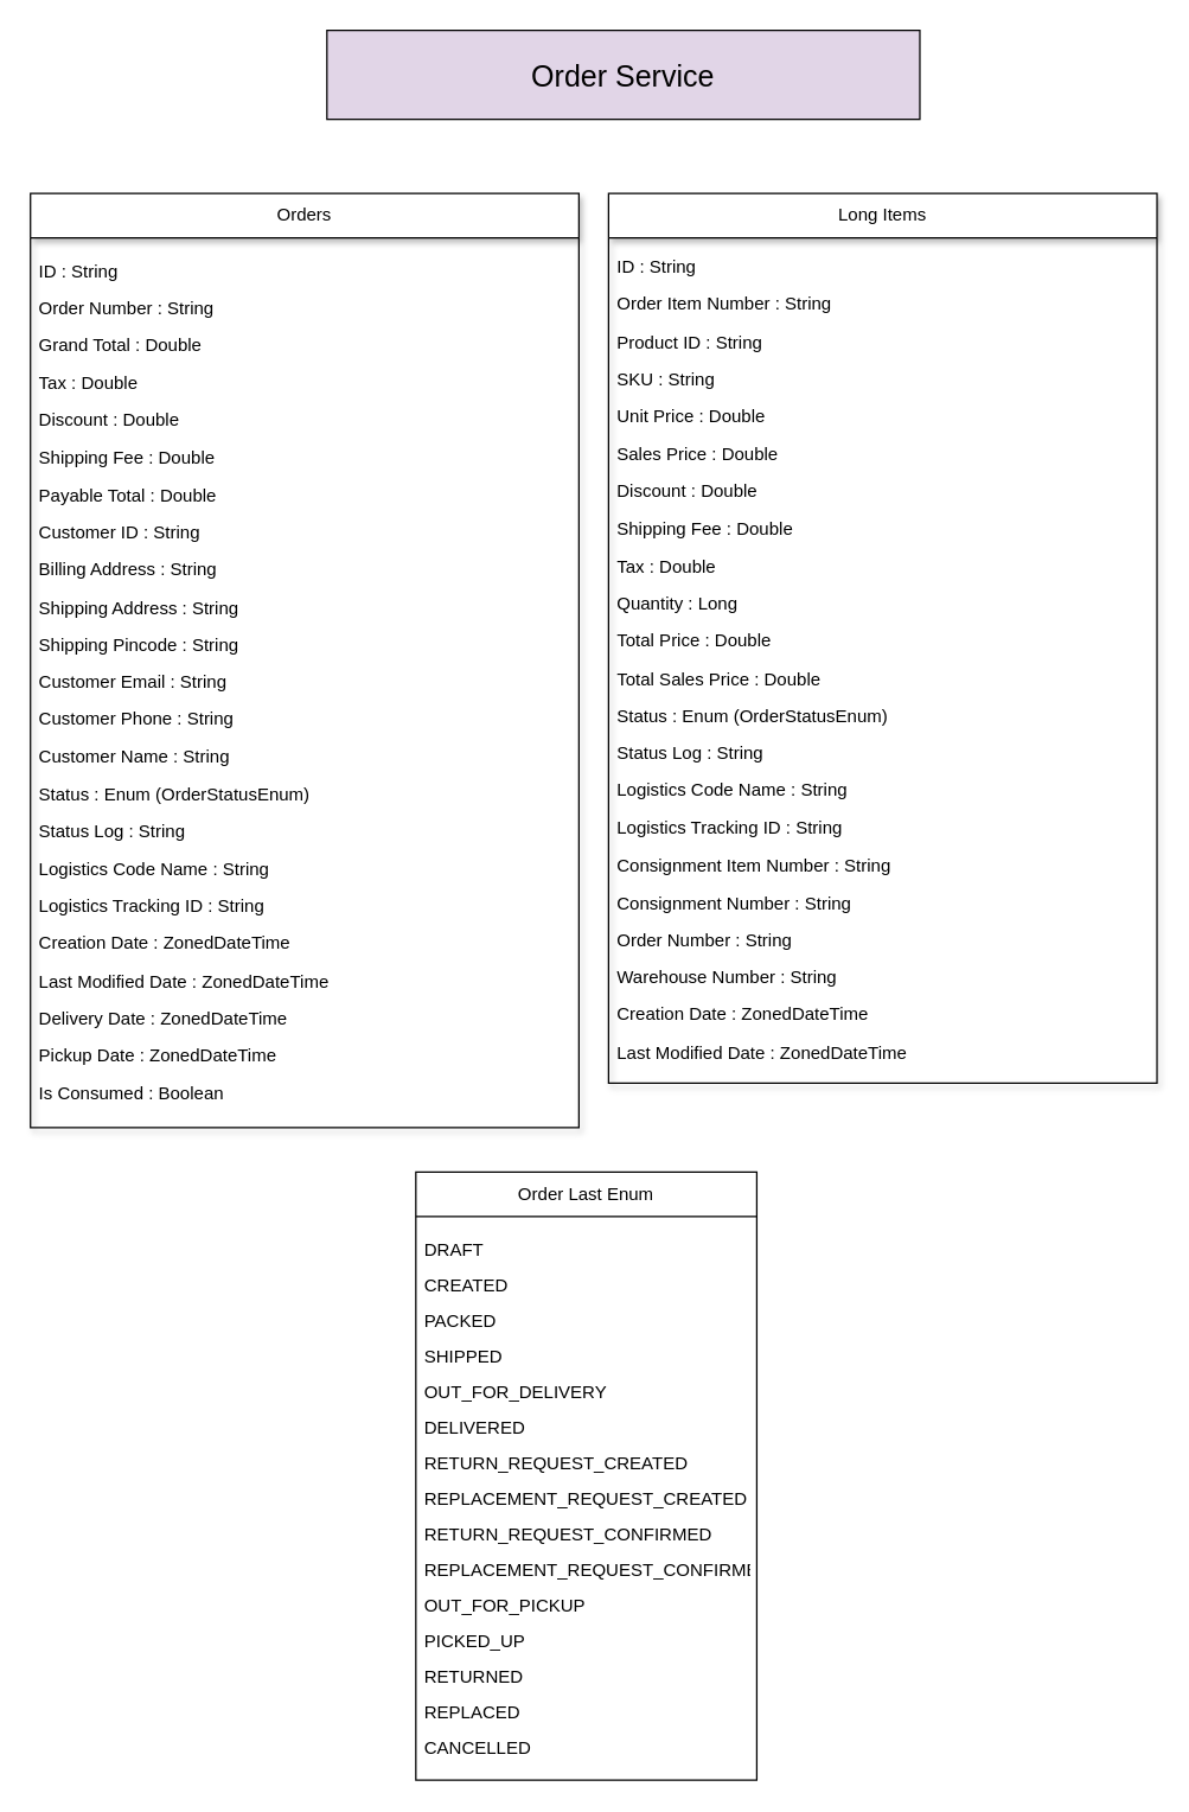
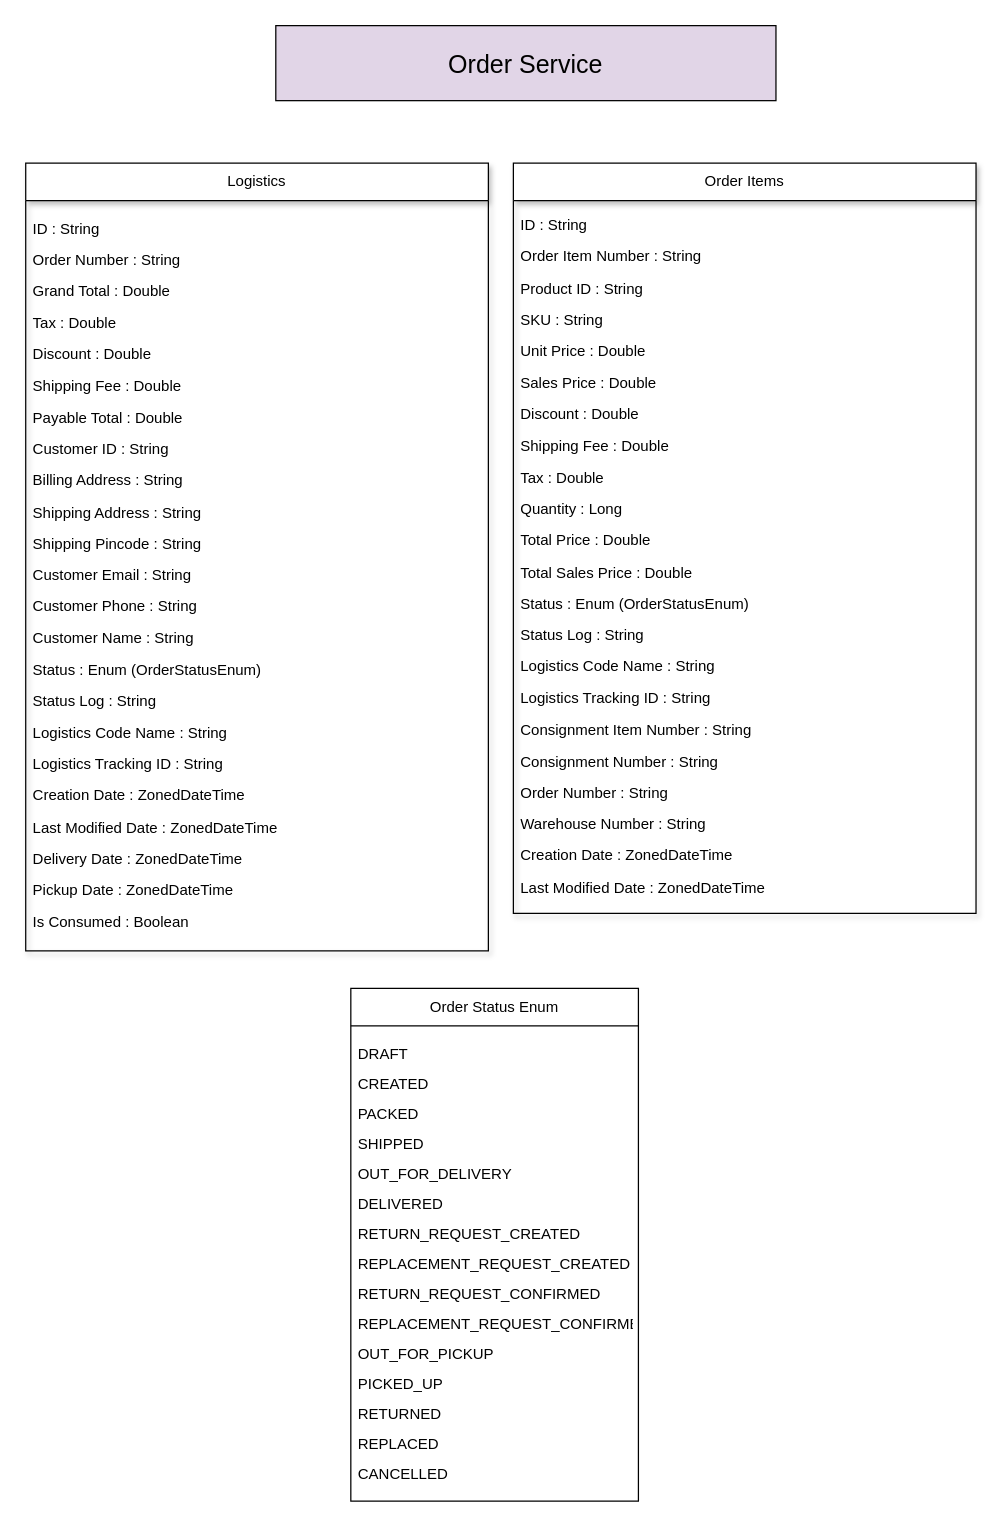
  <mxCell id="0" />
  <mxCell id="1" parent="0" />
  <mxCell id="2" value="&lt;font style=&quot;font-size: 20px;&quot;&gt;Order Service&lt;/font&gt;" style="rounded=0;whiteSpace=wrap;html=1;fillColor=#e1d5e7;" vertex="1" parent="1"><mxGeometry x="220" y="20" width="400" height="60" as="geometry" /></mxCell>
- <mxCell id="3" value="Orders" style="swimlane;fontStyle=0;childLayout=stackLayout;horizontal=1;startSize=30;horizontalStack=0;resizeParent=1;resizeParentMax=0;resizeLast=0;collapsible=1;marginBottom=0;whiteSpace=wrap;html=1;shadow=1;" vertex="1" parent="1"><mxGeometry x="20" y="130" width="370" height="630" as="geometry" /></mxCell>
+ <mxCell id="3" value="Logistics" style="swimlane;fontStyle=0;childLayout=stackLayout;horizontal=1;startSize=30;horizontalStack=0;resizeParent=1;resizeParentMax=0;resizeLast=0;collapsible=1;marginBottom=0;whiteSpace=wrap;html=1;shadow=1;" vertex="1" parent="1"><mxGeometry x="20" y="130" width="370" height="630" as="geometry" /></mxCell>
  <mxCell id="4" value="&lt;div style=&quot;line-height: 210%;&quot;&gt;&lt;div&gt;&lt;div&gt;ID : String&lt;/div&gt;&lt;div&gt;Order Number : String&lt;/div&gt;&lt;div&gt;Grand Total : Double&lt;/div&gt;&lt;div&gt;Tax : Double&lt;/div&gt;&lt;div&gt;Discount : Double&lt;/div&gt;&lt;div&gt;Shipping Fee : Double&lt;/div&gt;&lt;div&gt;Payable Total : Double&lt;/div&gt;&lt;div&gt;Customer ID : String&lt;/div&gt;&lt;div&gt;Billing Address : String&lt;/div&gt;&lt;div&gt;Shipping Address : String&lt;/div&gt;&lt;div&gt;Shipping Pincode : String&lt;/div&gt;&lt;div&gt;Customer Email : String&lt;/div&gt;&lt;div&gt;Customer Phone : String&lt;/div&gt;&lt;div&gt;Customer Name : String&lt;/div&gt;&lt;div&gt;Status : Enum (OrderStatusEnum)&lt;/div&gt;&lt;div&gt;Status Log : String&lt;/div&gt;&lt;div&gt;Logistics Code Name : String&lt;/div&gt;&lt;div&gt;Logistics Tracking ID : String&lt;/div&gt;&lt;div&gt;Creation Date : ZonedDateTime&lt;/div&gt;&lt;div&gt;Last Modified Date : ZonedDateTime&lt;/div&gt;&lt;div&gt;Delivery Date : ZonedDateTime&lt;/div&gt;&lt;div&gt;Pickup Date : ZonedDateTime&lt;/div&gt;&lt;div&gt;Is Consumed : Boolean&lt;/div&gt;&lt;/div&gt;&lt;/div&gt;" style="text;strokeColor=none;fillColor=none;align=left;verticalAlign=middle;spacingLeft=4;spacingRight=4;overflow=hidden;points=[[0,0.5],[1,0.5]];portConstraint=eastwest;rotatable=0;whiteSpace=wrap;html=1;" vertex="1" parent="3"><mxGeometry y="30" width="370" height="600" as="geometry" /></mxCell>
- <mxCell id="5" value="Long Items" style="swimlane;fontStyle=0;childLayout=stackLayout;horizontal=1;startSize=30;horizontalStack=0;resizeParent=1;resizeParentMax=0;resizeLast=0;collapsible=1;marginBottom=0;whiteSpace=wrap;html=1;shadow=1;" vertex="1" parent="1"><mxGeometry x="410" y="130" width="370" height="600" as="geometry" /></mxCell>
+ <mxCell id="5" value="Order Items" style="swimlane;fontStyle=0;childLayout=stackLayout;horizontal=1;startSize=30;horizontalStack=0;resizeParent=1;resizeParentMax=0;resizeLast=0;collapsible=1;marginBottom=0;whiteSpace=wrap;html=1;shadow=1;" vertex="1" parent="1"><mxGeometry x="410" y="130" width="370" height="600" as="geometry" /></mxCell>
  <mxCell id="6" value="&lt;div style=&quot;line-height: 210%;&quot;&gt;&lt;div&gt;ID : String&lt;/div&gt;&lt;div&gt;Order Item Number : String&lt;/div&gt;&lt;div&gt;Product ID : String&lt;/div&gt;&lt;div&gt;SKU : String&lt;/div&gt;&lt;div&gt;Unit Price : Double&lt;/div&gt;&lt;div&gt;Sales Price : Double&lt;/div&gt;&lt;div&gt;Discount : Double&lt;/div&gt;&lt;div&gt;Shipping Fee : Double&lt;/div&gt;&lt;div&gt;Tax : Double&lt;/div&gt;&lt;div&gt;Quantity : Long&lt;/div&gt;&lt;div&gt;Total Price : Double&lt;/div&gt;&lt;div&gt;Total Sales Price : Double&lt;/div&gt;&lt;div&gt;Status : Enum (OrderStatusEnum)&lt;/div&gt;&lt;div&gt;Status Log : String&lt;/div&gt;&lt;div&gt;Logistics Code Name : String&lt;/div&gt;&lt;div&gt;Logistics Tracking ID : String&lt;/div&gt;&lt;div&gt;Consignment Item Number : String&lt;/div&gt;&lt;div&gt;Consignment Number : String&lt;/div&gt;&lt;div&gt;Order Number : String&lt;/div&gt;&lt;div&gt;Warehouse Number : String&lt;/div&gt;&lt;div&gt;Creation Date : ZonedDateTime&lt;/div&gt;&lt;div&gt;Last Modified Date : ZonedDateTime&lt;/div&gt;&lt;/div&gt;" style="text;strokeColor=none;fillColor=none;align=left;verticalAlign=middle;spacingLeft=4;spacingRight=4;overflow=hidden;points=[[0,0.5],[1,0.5]];portConstraint=eastwest;rotatable=0;whiteSpace=wrap;html=1;" vertex="1" parent="5"><mxGeometry y="30" width="370" height="570" as="geometry" /></mxCell>
- <mxCell id="7" value="Order Last Enum" style="swimlane;fontStyle=0;childLayout=stackLayout;horizontal=1;startSize=30;horizontalStack=0;resizeParent=1;resizeParentMax=0;resizeLast=0;collapsible=1;marginBottom=0;whiteSpace=wrap;html=1;" vertex="1" parent="1"><mxGeometry x="280" y="790" width="230" height="410" as="geometry" /></mxCell>
+ <mxCell id="7" value="Order Status Enum" style="swimlane;fontStyle=0;childLayout=stackLayout;horizontal=1;startSize=30;horizontalStack=0;resizeParent=1;resizeParentMax=0;resizeLast=0;collapsible=1;marginBottom=0;whiteSpace=wrap;html=1;" vertex="1" parent="1"><mxGeometry x="280" y="790" width="230" height="410" as="geometry" /></mxCell>
  <mxCell id="8" value="&lt;div style=&quot;line-height: 200%;&quot;&gt;&lt;div style=&quot;line-height: 200%;&quot;&gt;&lt;div style=&quot;line-height: 200%;&quot;&gt;&lt;div style=&quot;line-height: 200%;&quot;&gt;&lt;div style=&quot;line-height: 200%;&quot;&gt;DRAFT&lt;/div&gt;&lt;div style=&quot;line-height: 200%;&quot;&gt;CREATED&lt;/div&gt;&lt;div style=&quot;line-height: 200%;&quot;&gt;PACKED&lt;/div&gt;&lt;div style=&quot;line-height: 200%;&quot;&gt;SHIPPED&lt;/div&gt;&lt;div style=&quot;line-height: 200%;&quot;&gt;OUT_FOR_DELIVERY&lt;/div&gt;&lt;div style=&quot;line-height: 200%;&quot;&gt;DELIVERED&lt;/div&gt;&lt;div style=&quot;line-height: 200%;&quot;&gt;RETURN_REQUEST_CREATED&lt;/div&gt;&lt;div style=&quot;line-height: 200%;&quot;&gt;REPLACEMENT_REQUEST_CREATED&lt;/div&gt;&lt;div style=&quot;line-height: 200%;&quot;&gt;RETURN_REQUEST_CONFIRMED&lt;/div&gt;&lt;div style=&quot;line-height: 200%;&quot;&gt;REPLACEMENT_REQUEST_CONFIRMED&lt;/div&gt;&lt;div style=&quot;line-height: 200%;&quot;&gt;OUT_FOR_PICKUP&lt;/div&gt;&lt;div style=&quot;line-height: 200%;&quot;&gt;PICKED_UP&lt;/div&gt;&lt;div style=&quot;line-height: 200%;&quot;&gt;RETURNED&lt;/div&gt;&lt;div style=&quot;line-height: 200%;&quot;&gt;REPLACED&lt;/div&gt;&lt;div style=&quot;line-height: 200%;&quot;&gt;CANCELLED&lt;/div&gt;&lt;/div&gt;&lt;/div&gt;&lt;/div&gt;&lt;/div&gt;" style="text;strokeColor=none;fillColor=none;align=left;verticalAlign=middle;spacingLeft=4;spacingRight=4;overflow=hidden;points=[[0,0.5],[1,0.5]];portConstraint=eastwest;rotatable=0;whiteSpace=wrap;html=1;" vertex="1" parent="7"><mxGeometry y="30" width="230" height="380" as="geometry" /></mxCell>
